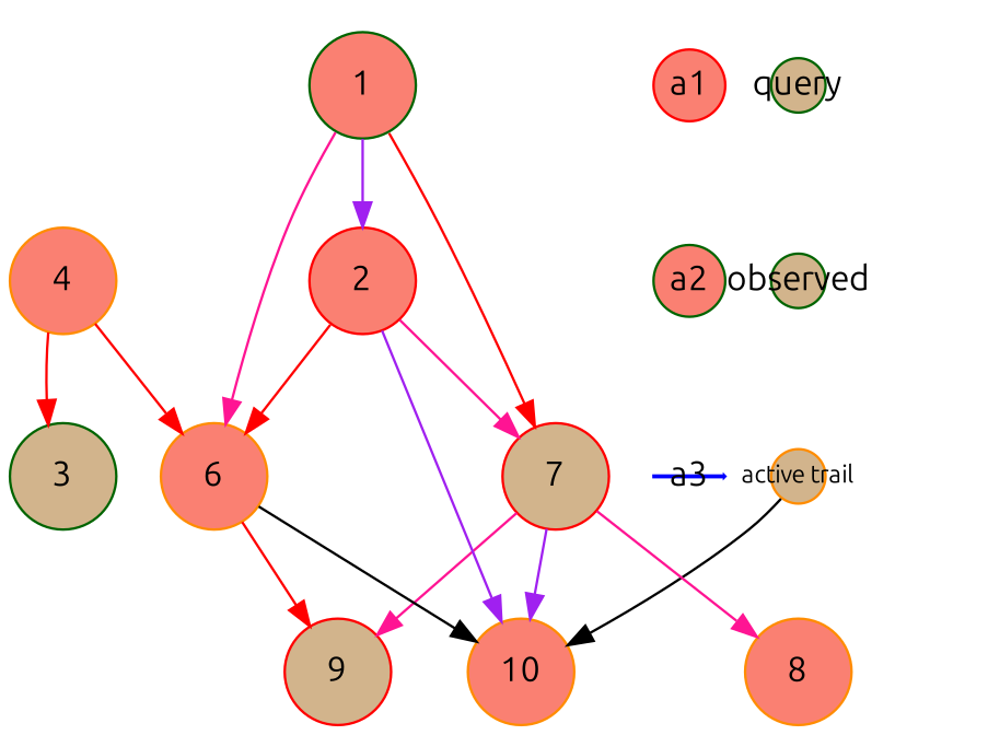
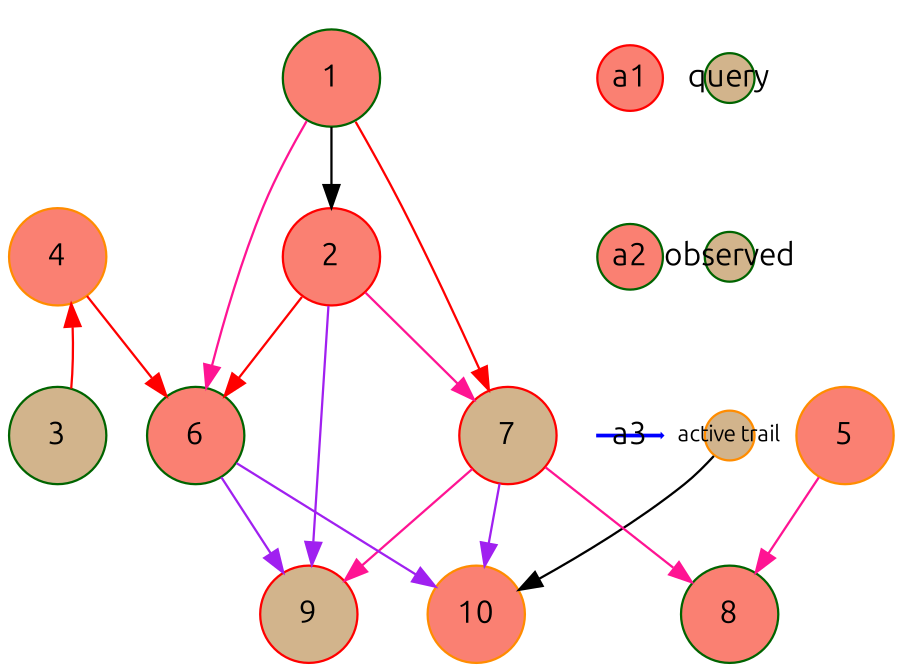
  digraph {
    fontname=Ubuntu
    node [color=darkgreen fillcolor=salmon fixedsize=true fontname=Ubuntu shape=circle style=filled]
    edge [fontname=Ubuntu]
    n1 [fillcolor=tan label=observed width=0.3]
    a2 [width=0.4]
    n3 [fillcolor=tan label=query width=0.3]
    a1 [color=red width=0.4]
    n5 [color=darkorange fillcolor=tan fontsize=10 label="active trail" width=0.3]
    a3 [color=blue fillcolor=tan height=0.0 shape=rarrow width=0.4]
    10 [color=darkorange width=0.6]
    7 [color=red fillcolor=tan width=0.6]
    9 [color=red fillcolor=tan width=0.6]
-   8 [color=darkorange width=0.6]
+   8 [width=0.6]
    3 [fillcolor=tan width=0.6]
    4 [color=darkorange width=0.6]
-   6 [color=darkorange width=0.6]
+   6 [width=0.6]
    1 [width=0.6]
    2 [color=red width=0.6]
+   5 [color=darkorange width=0.6]
    subgraph cluster_1 {
      style=invis
      n1
      a2
    }
    subgraph cluster_2 {
      style=invis
      n3
      a1
    }
    subgraph cluster_3 {
      style=invis
      n5
      a3
    }
    a2 -> n1 [constraint=false style=invis]
    a2 -> a3 [style=invis]
    a1 -> a2 [style=invis]
    a1 -> n3 [constraint=false style=invis]
    n5 -> 10 [color=black]
    a3 -> n5 [constraint=false style=invis]
    7 -> 10 [color=purple]
    7 -> 9 [color=deeppink]
    7 -> 8 [color=deeppink]
-   4 -> 3 [color=red]
+   3 -> 4 [color=red]
    4 -> 6 [color=red]
-   6 -> 10 [color=black]
-   6 -> 9 [color=red]
+   6 -> 10 [color=purple]
+   6 -> 9 [color=purple]
    1 -> 7 [color=red]
    1 -> 6 [color=deeppink]
-   1 -> 2 [color=purple]
+   1 -> 2 [color=black]
    2 -> 7 [color=deeppink]
-   2 -> 10 [color=purple]
+   2 -> 9 [color=purple]
    2 -> 6 [color=red]
+   5 -> 8 [color=deeppink]
  }
